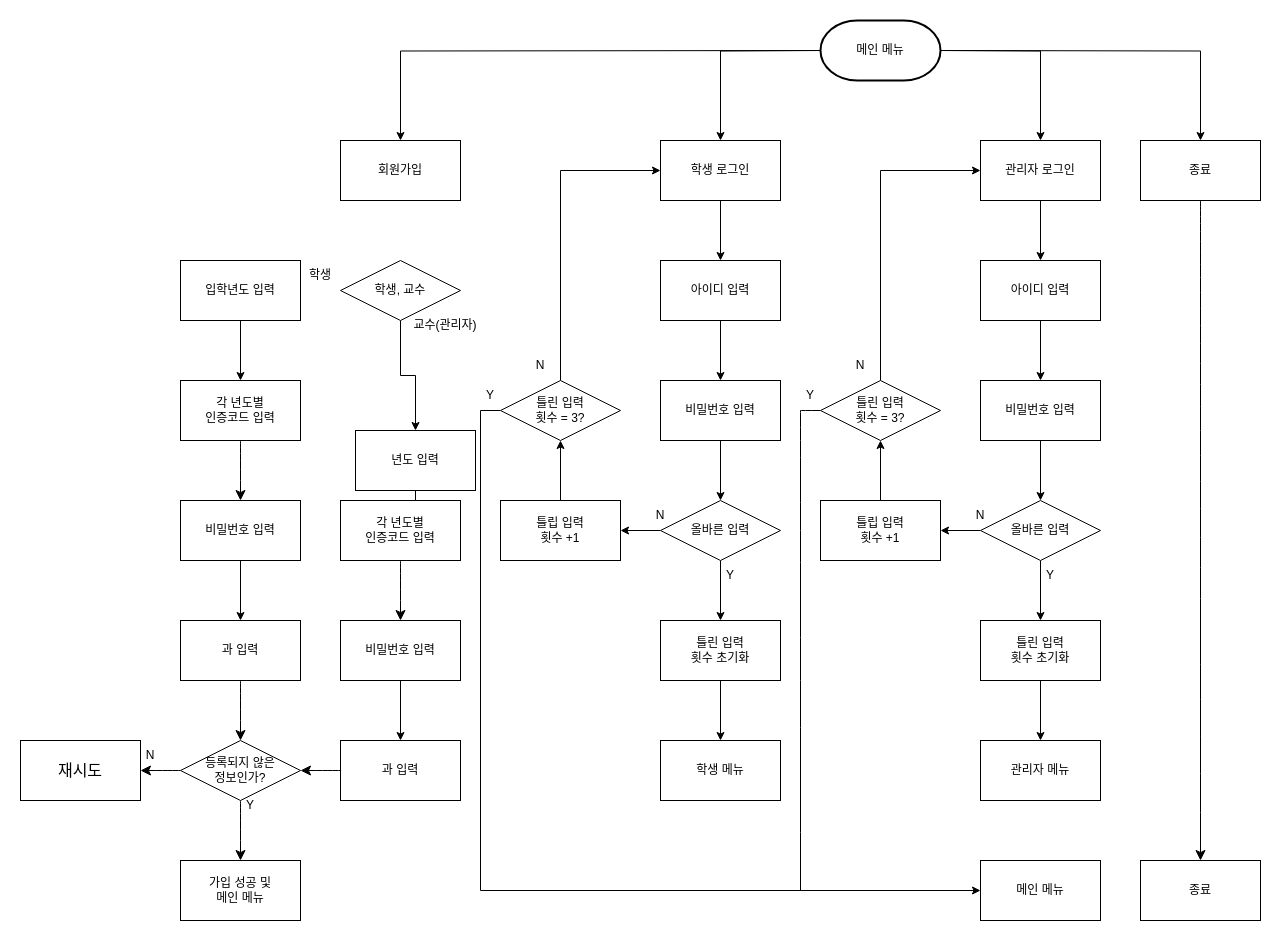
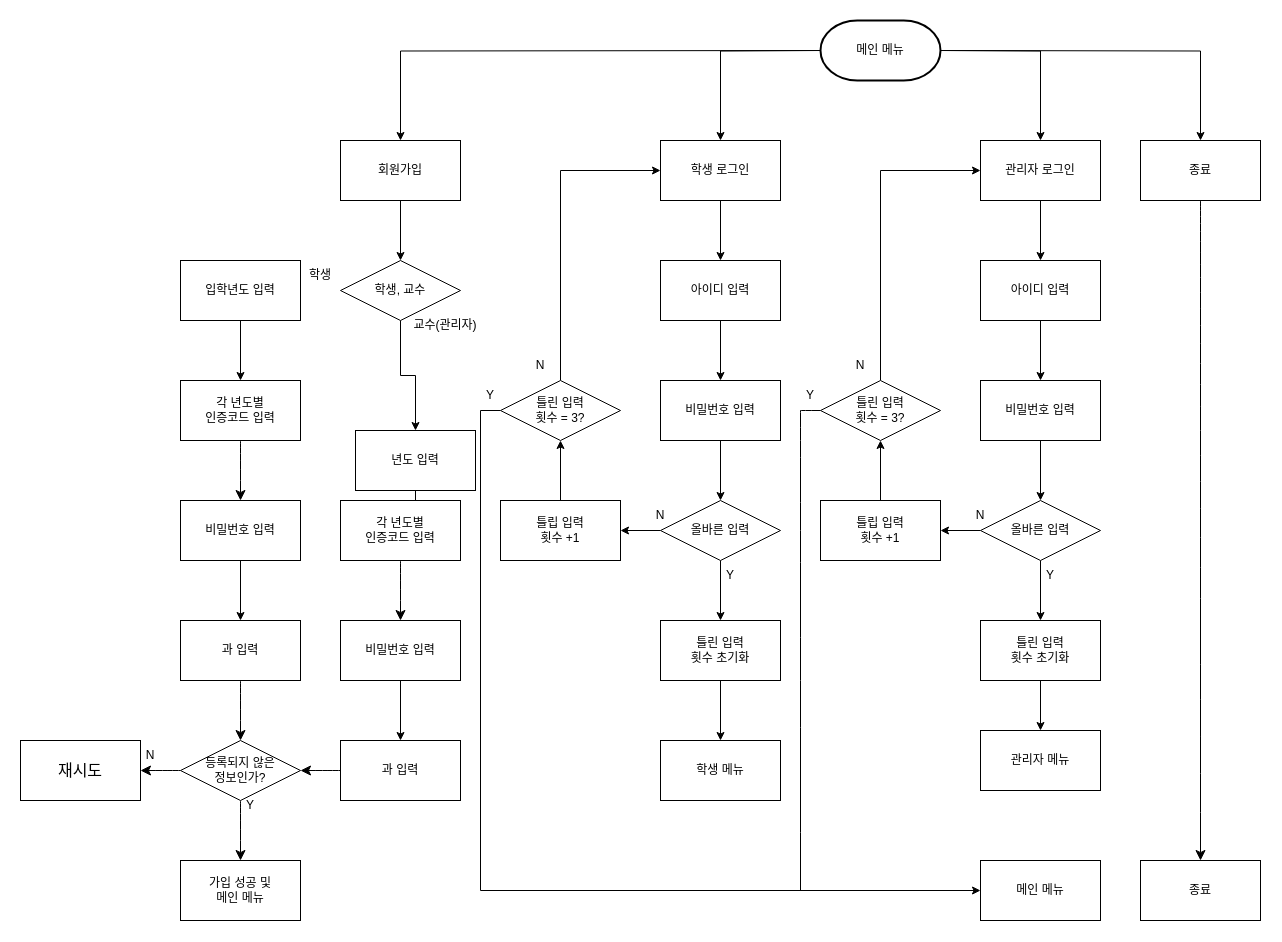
  <mxCell id="0" />
  <mxCell id="1" parent="0" />
  <mxCell id="2" style="edgeStyle=orthogonalEdgeStyle;rounded=0;orthogonalLoop=1;jettySize=auto;html=1;entryX=0.5;entryY=0;entryDx=0;entryDy=0;" parent="1" target="11" edge="1"><mxGeometry relative="1" as="geometry"><mxPoint x="940" y="50" as="sourcePoint" /></mxGeometry></mxCell>
  <mxCell id="3" style="edgeStyle=orthogonalEdgeStyle;rounded=0;orthogonalLoop=1;jettySize=auto;html=1;entryX=0.5;entryY=0;entryDx=0;entryDy=0;" parent="1" target="9" edge="1"><mxGeometry relative="1" as="geometry"><mxPoint x="940" y="50" as="sourcePoint" /></mxGeometry></mxCell>
  <mxCell id="4" style="edgeStyle=orthogonalEdgeStyle;rounded=0;orthogonalLoop=1;jettySize=auto;html=1;entryX=0.5;entryY=0;entryDx=0;entryDy=0;" parent="1" target="7" edge="1"><mxGeometry relative="1" as="geometry"><mxPoint x="820" y="50" as="sourcePoint" /></mxGeometry></mxCell>
  <mxCell id="5" style="edgeStyle=orthogonalEdgeStyle;rounded=0;orthogonalLoop=1;jettySize=auto;html=1;entryX=0.5;entryY=0;entryDx=0;entryDy=0;" parent="1" target="49" edge="1"><mxGeometry relative="1" as="geometry"><mxPoint x="820" y="50" as="sourcePoint" /></mxGeometry></mxCell>
  <mxCell id="6" value="" style="edgeStyle=orthogonalEdgeStyle;rounded=0;orthogonalLoop=1;jettySize=auto;html=1;" parent="1" source="7" target="27" edge="1"><mxGeometry relative="1" as="geometry" /></mxCell>
  <mxCell id="7" value="학생 로그인" style="rounded=0;whiteSpace=wrap;html=1;" parent="1" vertex="1"><mxGeometry x="660" y="140" width="120" height="60" as="geometry" /></mxCell>
  <mxCell id="8" style="edgeStyle=orthogonalEdgeStyle;rounded=0;orthogonalLoop=1;jettySize=auto;html=1;entryX=0.5;entryY=0;entryDx=0;entryDy=0;" parent="1" source="9" target="13" edge="1"><mxGeometry relative="1" as="geometry" /></mxCell>
  <mxCell id="9" value="관리자 로그인" style="rounded=0;whiteSpace=wrap;html=1;" parent="1" vertex="1"><mxGeometry x="980" y="140" width="120" height="60" as="geometry" /></mxCell>
  <mxCell id="10" style="edgeStyle=none;curved=1;rounded=0;orthogonalLoop=1;jettySize=auto;html=1;entryX=0.5;entryY=0;entryDx=0;entryDy=0;fontSize=12;startSize=8;endSize=8;" edge="1" parent="1" source="11" target="69"><mxGeometry relative="1" as="geometry" /></mxCell>
  <mxCell id="11" value="종료" style="rounded=0;whiteSpace=wrap;html=1;" parent="1" vertex="1"><mxGeometry x="1140" y="140" width="120" height="60" as="geometry" /></mxCell>
  <mxCell id="12" style="edgeStyle=orthogonalEdgeStyle;rounded=0;orthogonalLoop=1;jettySize=auto;html=1;entryX=0.5;entryY=0;entryDx=0;entryDy=0;" parent="1" source="13" target="15" edge="1"><mxGeometry relative="1" as="geometry" /></mxCell>
  <mxCell id="13" value="아이디 입력" style="rounded=0;whiteSpace=wrap;html=1;" parent="1" vertex="1"><mxGeometry x="980" y="260" width="120" height="60" as="geometry" /></mxCell>
  <mxCell id="14" value="" style="edgeStyle=orthogonalEdgeStyle;rounded=0;orthogonalLoop=1;jettySize=auto;html=1;" parent="1" source="15" target="20" edge="1"><mxGeometry relative="1" as="geometry" /></mxCell>
  <mxCell id="15" value="비밀번호 입력" style="rounded=0;whiteSpace=wrap;html=1;" parent="1" vertex="1"><mxGeometry x="980" y="380" width="120" height="60" as="geometry" /></mxCell>
  <mxCell id="16" style="edgeStyle=orthogonalEdgeStyle;rounded=0;orthogonalLoop=1;jettySize=auto;html=1;entryX=0;entryY=0.5;entryDx=0;entryDy=0;" parent="1" source="17" target="9" edge="1"><mxGeometry relative="1" as="geometry"><Array as="points"><mxPoint x="880" y="170" /></Array></mxGeometry></mxCell>
  <mxCell id="17" value="틀린 입력&lt;br style=&quot;border-color: var(--border-color);&quot;&gt;횟수 = 3?" style="rhombus;whiteSpace=wrap;html=1;" parent="1" vertex="1"><mxGeometry x="820" y="380" width="120" height="60" as="geometry" /></mxCell>
  <mxCell id="18" value="" style="edgeStyle=orthogonalEdgeStyle;rounded=0;orthogonalLoop=1;jettySize=auto;html=1;" parent="1" source="20" target="24" edge="1"><mxGeometry relative="1" as="geometry" /></mxCell>
  <mxCell id="19" value="" style="edgeStyle=orthogonalEdgeStyle;rounded=0;orthogonalLoop=1;jettySize=auto;html=1;" parent="1" source="20" target="22" edge="1"><mxGeometry relative="1" as="geometry" /></mxCell>
  <mxCell id="20" value="올바른 입력" style="rhombus;whiteSpace=wrap;html=1;" parent="1" vertex="1"><mxGeometry x="980" y="500" width="120" height="60" as="geometry" /></mxCell>
  <mxCell id="21" value="" style="edgeStyle=orthogonalEdgeStyle;rounded=0;orthogonalLoop=1;jettySize=auto;html=1;" parent="1" source="22" target="17" edge="1"><mxGeometry relative="1" as="geometry" /></mxCell>
  <mxCell id="22" value="틀립 입력&lt;br style=&quot;border-color: var(--border-color);&quot;&gt;횟수 +1" style="rounded=0;whiteSpace=wrap;html=1;" parent="1" vertex="1"><mxGeometry x="820" y="500" width="120" height="60" as="geometry" /></mxCell>
  <mxCell id="23" value="" style="edgeStyle=orthogonalEdgeStyle;rounded=0;orthogonalLoop=1;jettySize=auto;html=1;" parent="1" source="24" target="25" edge="1"><mxGeometry relative="1" as="geometry" /></mxCell>
  <mxCell id="24" value="틀린 입력&lt;br style=&quot;border-color: var(--border-color);&quot;&gt;횟수 초기화" style="rounded=0;whiteSpace=wrap;html=1;" parent="1" vertex="1"><mxGeometry x="980" y="620" width="120" height="60" as="geometry" /></mxCell>
- <mxCell id="25" value="관리자 메뉴" style="rounded=0;whiteSpace=wrap;html=1;" parent="1" vertex="1"><mxGeometry x="980" y="740" width="120" height="60" as="geometry" /></mxCell>
+ <mxCell id="25" value="관리자 메뉴" style="rounded=0;whiteSpace=wrap;html=1;" parent="1" vertex="1"><mxGeometry x="980" y="730" width="120" height="60" as="geometry" /></mxCell>
  <mxCell id="26" value="" style="edgeStyle=orthogonalEdgeStyle;rounded=0;orthogonalLoop=1;jettySize=auto;html=1;" parent="1" source="27" target="29" edge="1"><mxGeometry relative="1" as="geometry" /></mxCell>
  <mxCell id="27" value="아이디 입력" style="rounded=0;whiteSpace=wrap;html=1;" parent="1" vertex="1"><mxGeometry x="660" y="260" width="120" height="60" as="geometry" /></mxCell>
  <mxCell id="28" value="" style="edgeStyle=orthogonalEdgeStyle;rounded=0;orthogonalLoop=1;jettySize=auto;html=1;" parent="1" source="29" target="32" edge="1"><mxGeometry relative="1" as="geometry" /></mxCell>
  <mxCell id="29" value="비밀번호 입력" style="rounded=0;whiteSpace=wrap;html=1;" parent="1" vertex="1"><mxGeometry x="660" y="380" width="120" height="60" as="geometry" /></mxCell>
  <mxCell id="30" value="" style="edgeStyle=orthogonalEdgeStyle;rounded=0;orthogonalLoop=1;jettySize=auto;html=1;" parent="1" source="32" target="34" edge="1"><mxGeometry relative="1" as="geometry" /></mxCell>
  <mxCell id="31" value="" style="edgeStyle=orthogonalEdgeStyle;rounded=0;orthogonalLoop=1;jettySize=auto;html=1;" parent="1" source="32" target="37" edge="1"><mxGeometry relative="1" as="geometry" /></mxCell>
  <mxCell id="32" value="올바른 입력" style="rhombus;whiteSpace=wrap;html=1;" parent="1" vertex="1"><mxGeometry x="660" y="500" width="120" height="60" as="geometry" /></mxCell>
  <mxCell id="33" value="" style="edgeStyle=orthogonalEdgeStyle;rounded=0;orthogonalLoop=1;jettySize=auto;html=1;" parent="1" source="34" target="35" edge="1"><mxGeometry relative="1" as="geometry" /></mxCell>
  <mxCell id="34" value="틀린 입력&lt;br&gt;횟수 초기화" style="rounded=0;whiteSpace=wrap;html=1;" parent="1" vertex="1"><mxGeometry x="660" y="620" width="120" height="60" as="geometry" /></mxCell>
  <mxCell id="35" value="학생 메뉴" style="rounded=0;whiteSpace=wrap;html=1;" parent="1" vertex="1"><mxGeometry x="660" y="740" width="120" height="60" as="geometry" /></mxCell>
  <mxCell id="36" value="" style="edgeStyle=orthogonalEdgeStyle;rounded=0;orthogonalLoop=1;jettySize=auto;html=1;" parent="1" source="37" target="40" edge="1"><mxGeometry relative="1" as="geometry" /></mxCell>
  <mxCell id="37" value="틀립 입력&lt;br&gt;횟수 +1" style="rounded=0;whiteSpace=wrap;html=1;" parent="1" vertex="1"><mxGeometry x="500" y="500" width="120" height="60" as="geometry" /></mxCell>
  <mxCell id="38" style="edgeStyle=orthogonalEdgeStyle;rounded=0;orthogonalLoop=1;jettySize=auto;html=1;entryX=0;entryY=0.5;entryDx=0;entryDy=0;" parent="1" source="40" target="7" edge="1"><mxGeometry relative="1" as="geometry"><Array as="points"><mxPoint x="560" y="170" /></Array></mxGeometry></mxCell>
  <mxCell id="39" style="edgeStyle=orthogonalEdgeStyle;rounded=0;orthogonalLoop=1;jettySize=auto;html=1;entryX=0;entryY=0.5;entryDx=0;entryDy=0;" parent="1" source="40" target="68" edge="1"><mxGeometry relative="1" as="geometry"><mxPoint x="480" y="900" as="targetPoint" /><Array as="points"><mxPoint x="480" y="410" /><mxPoint x="480" y="890" /></Array></mxGeometry></mxCell>
  <mxCell id="40" value="틀린 입력&lt;br&gt;횟수 = 3?" style="rhombus;whiteSpace=wrap;html=1;" parent="1" vertex="1"><mxGeometry x="500" y="380" width="120" height="60" as="geometry" /></mxCell>
  <mxCell id="41" value="Y" style="text;html=1;strokeColor=none;fillColor=none;align=center;verticalAlign=middle;whiteSpace=wrap;rounded=0;" parent="1" vertex="1"><mxGeometry x="460" y="380" width="60" height="30" as="geometry" /></mxCell>
  <mxCell id="42" value="N" style="text;html=1;strokeColor=none;fillColor=none;align=center;verticalAlign=middle;whiteSpace=wrap;rounded=0;" parent="1" vertex="1"><mxGeometry x="830" y="350" width="60" height="30" as="geometry" /></mxCell>
  <mxCell id="43" value="Y" style="text;html=1;strokeColor=none;fillColor=none;align=center;verticalAlign=middle;whiteSpace=wrap;rounded=0;" parent="1" vertex="1"><mxGeometry x="780" y="380" width="60" height="30" as="geometry" /></mxCell>
  <mxCell id="44" value="Y" style="text;html=1;strokeColor=none;fillColor=none;align=center;verticalAlign=middle;whiteSpace=wrap;rounded=0;" parent="1" vertex="1"><mxGeometry x="1020" y="560" width="60" height="30" as="geometry" /></mxCell>
  <mxCell id="45" value="Y" style="text;html=1;strokeColor=none;fillColor=none;align=center;verticalAlign=middle;whiteSpace=wrap;rounded=0;" parent="1" vertex="1"><mxGeometry x="700" y="560" width="60" height="30" as="geometry" /></mxCell>
  <mxCell id="46" value="N" style="text;html=1;strokeColor=none;fillColor=none;align=center;verticalAlign=middle;whiteSpace=wrap;rounded=0;" parent="1" vertex="1"><mxGeometry x="510" y="350" width="60" height="30" as="geometry" /></mxCell>
  <mxCell id="47" value="N" style="text;html=1;strokeColor=none;fillColor=none;align=center;verticalAlign=middle;whiteSpace=wrap;rounded=0;" parent="1" vertex="1"><mxGeometry x="630" y="500" width="60" height="30" as="geometry" /></mxCell>
+ <mxCell id="48" value="" style="edgeStyle=orthogonalEdgeStyle;rounded=0;orthogonalLoop=1;jettySize=auto;html=1;" parent="1" source="49" target="51" edge="1"><mxGeometry relative="1" as="geometry" /></mxCell>
  <mxCell id="49" value="회원가입" style="rounded=0;whiteSpace=wrap;html=1;" parent="1" vertex="1"><mxGeometry x="340" y="140" width="120" height="60" as="geometry" /></mxCell>
  <mxCell id="50" value="" style="edgeStyle=orthogonalEdgeStyle;rounded=0;orthogonalLoop=1;jettySize=auto;html=1;" parent="1" source="51" target="55" edge="1"><mxGeometry relative="1" as="geometry" /></mxCell>
  <mxCell id="51" value="학생, 교수" style="rhombus;whiteSpace=wrap;html=1;" parent="1" vertex="1"><mxGeometry x="340" y="260" width="120" height="60" as="geometry" /></mxCell>
  <mxCell id="52" value="" style="edgeStyle=orthogonalEdgeStyle;rounded=0;orthogonalLoop=1;jettySize=auto;html=1;entryX=0.5;entryY=0;entryDx=0;entryDy=0;" parent="1" source="53" target="75" edge="1"><mxGeometry relative="1" as="geometry" /></mxCell>
  <mxCell id="53" value="입학년도 입력" style="rounded=0;whiteSpace=wrap;html=1;" parent="1" vertex="1"><mxGeometry x="180" y="260" width="120" height="60" as="geometry" /></mxCell>
  <mxCell id="54" value="" style="edgeStyle=orthogonalEdgeStyle;rounded=0;orthogonalLoop=1;jettySize=auto;html=1;entryX=0.5;entryY=0;entryDx=0;entryDy=0;" parent="1" source="55" target="73" edge="1"><mxGeometry relative="1" as="geometry" /></mxCell>
  <mxCell id="55" value="년도 입력" style="rounded=0;whiteSpace=wrap;html=1;" parent="1" vertex="1"><mxGeometry x="355" y="430" width="120" height="60" as="geometry" /></mxCell>
  <mxCell id="56" value="" style="edgeStyle=orthogonalEdgeStyle;rounded=0;orthogonalLoop=1;jettySize=auto;html=1;" parent="1" source="57" target="65" edge="1"><mxGeometry relative="1" as="geometry" /></mxCell>
  <mxCell id="57" value="비밀번호 입력" style="rounded=0;whiteSpace=wrap;html=1;" parent="1" vertex="1"><mxGeometry x="340" y="620" width="120" height="60" as="geometry" /></mxCell>
  <mxCell id="58" value="학생" style="text;html=1;strokeColor=none;fillColor=none;align=center;verticalAlign=middle;whiteSpace=wrap;rounded=0;" parent="1" vertex="1"><mxGeometry x="290" y="260" width="60" height="30" as="geometry" /></mxCell>
  <mxCell id="59" value="교수(관리자)" style="text;html=1;strokeColor=none;fillColor=none;align=center;verticalAlign=middle;whiteSpace=wrap;rounded=0;" parent="1" vertex="1"><mxGeometry x="410" y="310" width="70" height="30" as="geometry" /></mxCell>
  <mxCell id="60" value="" style="edgeStyle=orthogonalEdgeStyle;rounded=0;orthogonalLoop=1;jettySize=auto;html=1;" parent="1" source="61" target="63" edge="1"><mxGeometry relative="1" as="geometry" /></mxCell>
  <mxCell id="61" value="비밀번호 입력" style="rounded=0;whiteSpace=wrap;html=1;" parent="1" vertex="1"><mxGeometry x="180" y="500" width="120" height="60" as="geometry" /></mxCell>
  <mxCell id="62" value="" style="edgeStyle=none;curved=1;rounded=0;orthogonalLoop=1;jettySize=auto;html=1;fontSize=12;startSize=8;endSize=8;" edge="1" parent="1" source="63" target="78"><mxGeometry relative="1" as="geometry" /></mxCell>
  <mxCell id="63" value="과 입력" style="rounded=0;whiteSpace=wrap;html=1;" parent="1" vertex="1"><mxGeometry x="180" y="620" width="120" height="60" as="geometry" /></mxCell>
  <mxCell id="64" value="" style="edgeStyle=none;curved=1;rounded=0;orthogonalLoop=1;jettySize=auto;html=1;fontSize=12;startSize=8;endSize=8;" edge="1" parent="1" source="65" target="78"><mxGeometry relative="1" as="geometry" /></mxCell>
  <mxCell id="65" value="과 입력" style="rounded=0;whiteSpace=wrap;html=1;" parent="1" vertex="1"><mxGeometry x="340" y="740" width="120" height="60" as="geometry" /></mxCell>
  <mxCell id="66" value="메인 메뉴" style="strokeWidth=2;html=1;shape=mxgraph.flowchart.terminator;whiteSpace=wrap;" parent="1" vertex="1"><mxGeometry x="820" y="20" width="120" height="60" as="geometry" /></mxCell>
  <mxCell id="67" value="가입 성공 및&lt;br&gt;메인 메뉴" style="rounded=0;whiteSpace=wrap;html=1;" parent="1" vertex="1"><mxGeometry x="180" y="860" width="120" height="60" as="geometry" /></mxCell>
  <mxCell id="68" value="메인 메뉴" style="rounded=0;whiteSpace=wrap;html=1;" parent="1" vertex="1"><mxGeometry x="980" y="860" width="120" height="60" as="geometry" /></mxCell>
  <mxCell id="69" value="종료" style="rounded=0;whiteSpace=wrap;html=1;" vertex="1" parent="1"><mxGeometry x="1140" y="860" width="120" height="60" as="geometry" /></mxCell>
  <mxCell id="70" value="" style="endArrow=none;html=1;rounded=0;fontSize=12;startSize=8;endSize=8;curved=1;entryX=0;entryY=0.5;entryDx=0;entryDy=0;" edge="1" parent="1" target="17"><mxGeometry width="50" height="50" relative="1" as="geometry"><mxPoint x="800" y="410" as="sourcePoint" /><mxPoint x="740" y="560" as="targetPoint" /></mxGeometry></mxCell>
  <mxCell id="71" value="" style="endArrow=none;html=1;rounded=0;fontSize=12;startSize=8;endSize=8;curved=1;" edge="1" parent="1"><mxGeometry width="50" height="50" relative="1" as="geometry"><mxPoint x="800" y="410" as="sourcePoint" /><mxPoint x="800" y="890" as="targetPoint" /></mxGeometry></mxCell>
  <mxCell id="72" value="" style="edgeStyle=none;curved=1;rounded=0;orthogonalLoop=1;jettySize=auto;html=1;fontSize=12;startSize=8;endSize=8;" edge="1" parent="1" source="73" target="57"><mxGeometry relative="1" as="geometry" /></mxCell>
  <mxCell id="73" value="각 년도별&lt;br&gt;인증코드 입력" style="rounded=0;whiteSpace=wrap;html=1;" vertex="1" parent="1"><mxGeometry x="340" y="500" width="120" height="60" as="geometry" /></mxCell>
  <mxCell id="74" value="" style="edgeStyle=none;curved=1;rounded=0;orthogonalLoop=1;jettySize=auto;html=1;fontSize=12;startSize=8;endSize=8;" edge="1" parent="1" source="75" target="61"><mxGeometry relative="1" as="geometry" /></mxCell>
  <mxCell id="75" value="각 년도별&lt;br&gt;인증코드 입력" style="rounded=0;whiteSpace=wrap;html=1;" vertex="1" parent="1"><mxGeometry x="180" y="380" width="120" height="60" as="geometry" /></mxCell>
  <mxCell id="76" value="" style="edgeStyle=none;curved=1;rounded=0;orthogonalLoop=1;jettySize=auto;html=1;fontSize=12;startSize=8;endSize=8;" edge="1" parent="1" source="78" target="67"><mxGeometry relative="1" as="geometry" /></mxCell>
  <mxCell id="77" value="" style="edgeStyle=none;curved=1;rounded=0;orthogonalLoop=1;jettySize=auto;html=1;fontSize=12;startSize=8;endSize=8;" edge="1" parent="1" source="78" target="79"><mxGeometry relative="1" as="geometry" /></mxCell>
  <mxCell id="78" value="등록되지 않은&lt;br&gt;정보인가?" style="rhombus;whiteSpace=wrap;html=1;" vertex="1" parent="1"><mxGeometry x="180" y="740" width="120" height="60" as="geometry" /></mxCell>
  <mxCell id="79" value="재시도" style="rounded=0;whiteSpace=wrap;html=1;fontSize=16;" vertex="1" parent="1"><mxGeometry x="20" y="740" width="120" height="60" as="geometry" /></mxCell>
  <mxCell id="80" value="Y" style="text;html=1;strokeColor=none;fillColor=none;align=center;verticalAlign=middle;whiteSpace=wrap;rounded=0;" vertex="1" parent="1"><mxGeometry x="220" y="790" width="60" height="30" as="geometry" /></mxCell>
  <mxCell id="81" value="N" style="text;html=1;strokeColor=none;fillColor=none;align=center;verticalAlign=middle;whiteSpace=wrap;rounded=0;" vertex="1" parent="1"><mxGeometry x="120" y="740" width="60" height="30" as="geometry" /></mxCell>
  <mxCell id="82" value="N" style="text;html=1;strokeColor=none;fillColor=none;align=center;verticalAlign=middle;whiteSpace=wrap;rounded=0;" vertex="1" parent="1"><mxGeometry x="950" y="500" width="60" height="30" as="geometry" /></mxCell>
